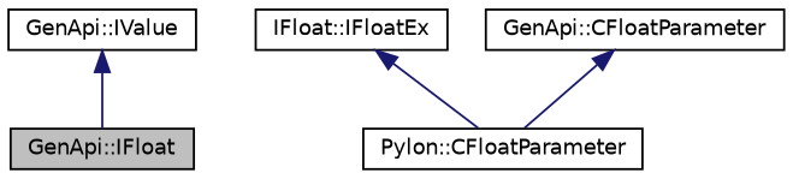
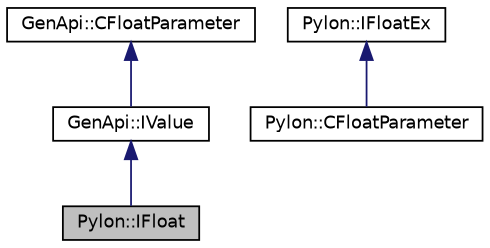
  digraph {
    node [color=black fillcolor=white fontname=Helvetica fontsize=10 shape=record style=filled]
    edge [color=midnightblue dir=back fontname=Helvetica fontsize=10 labelfontname=Helvetica labelfontsize=10 style=solid]
-   n1 [fillcolor=grey75 fontcolor=black height=0.2 label="GenApi::IFloat" width=0.4]
-   n2 [height=0.2 label="IFloat::IFloatEx" width=0.4]
+   n1 [fillcolor=grey75 fontcolor=black height=0.2 label="Pylon::IFloat" width=0.4]
+   n2 [height=0.2 label="Pylon::IFloatEx" width=0.4]
    n3 [height=0.2 label="Pylon::CFloatParameter" width=0.4]
    n4 [height=0.2 label="GenApi::IValue" width=0.4]
    n5 [height=0.2 label="GenApi::CFloatParameter" width=0.4]
    n2 -> n3
    n4 -> n1
-   n5 -> n3
+   n5 -> n4
  }
